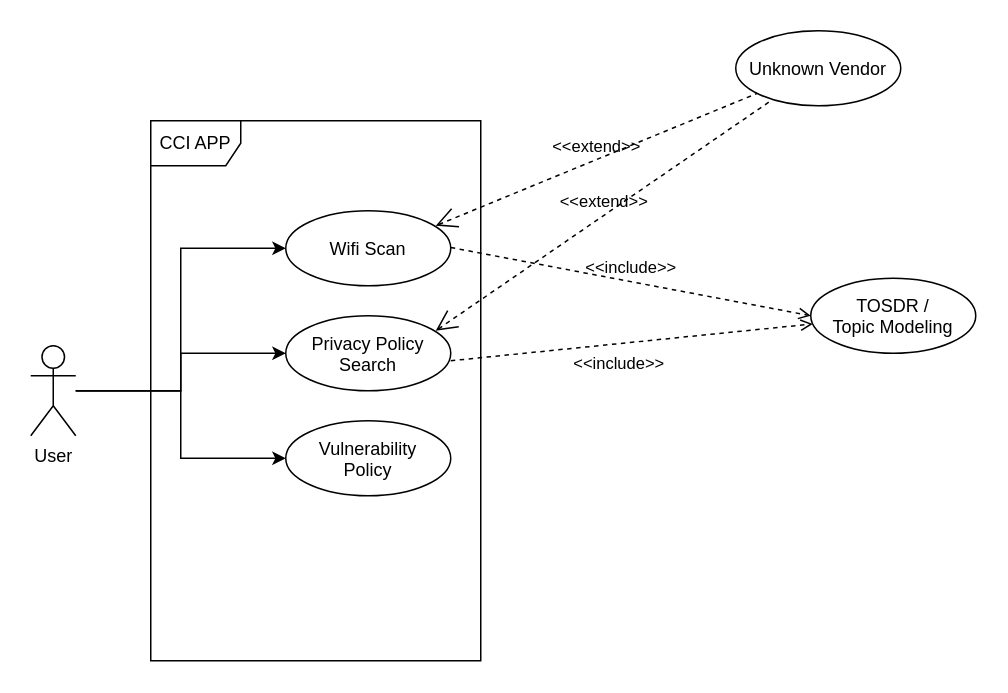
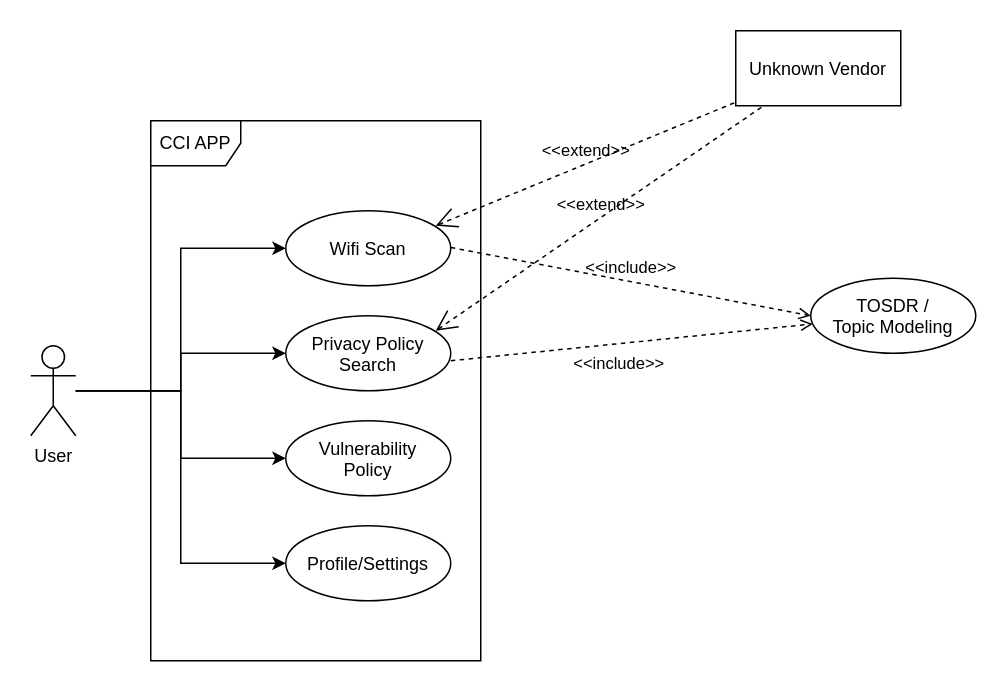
  <mxCell id="0" />
  <mxCell id="1" parent="0" />
  <mxCell id="2" value="CCI APP" style="shape=umlFrame;whiteSpace=wrap;html=1;" vertex="1" parent="1"><mxGeometry x="100" y="80" width="220" height="360" as="geometry" /></mxCell>
  <mxCell id="3" style="edgeStyle=orthogonalEdgeStyle;rounded=0;orthogonalLoop=1;jettySize=auto;html=1;entryX=0;entryY=0.5;entryDx=0;entryDy=0;" edge="1" parent="1" source="7" target="8"><mxGeometry relative="1" as="geometry" /></mxCell>
  <mxCell id="4" style="edgeStyle=orthogonalEdgeStyle;rounded=0;orthogonalLoop=1;jettySize=auto;html=1;entryX=0;entryY=0.5;entryDx=0;entryDy=0;" edge="1" parent="1" source="7" target="9"><mxGeometry relative="1" as="geometry" /></mxCell>
  <mxCell id="5" style="edgeStyle=orthogonalEdgeStyle;rounded=0;orthogonalLoop=1;jettySize=auto;html=1;entryX=0;entryY=0.5;entryDx=0;entryDy=0;" edge="1" parent="1" source="7" target="11"><mxGeometry relative="1" as="geometry" /></mxCell>
+ <mxCell id="6" style="edgeStyle=orthogonalEdgeStyle;rounded=0;orthogonalLoop=1;jettySize=auto;html=1;entryX=0;entryY=0.5;entryDx=0;entryDy=0;" edge="1" parent="1" source="7" target="13"><mxGeometry relative="1" as="geometry"><mxPoint x="70" y="390" as="targetPoint" /></mxGeometry></mxCell>
  <mxCell id="7" value="User" style="shape=umlActor;verticalLabelPosition=bottom;verticalAlign=top;html=1;" vertex="1" parent="1"><mxGeometry x="20" y="230" width="30" height="60" as="geometry" /></mxCell>
  <mxCell id="8" value="Wifi Scan" style="ellipse;" vertex="1" parent="1"><mxGeometry x="190" y="140" width="110" height="50" as="geometry" /></mxCell>
  <mxCell id="9" value="Privacy Policy &#10;Search" style="ellipse;" vertex="1" parent="1"><mxGeometry x="190" y="210" width="110" height="50" as="geometry" /></mxCell>
- <mxCell id="10" value="Unknown Vendor" style="ellipse;" vertex="1" parent="1"><mxGeometry x="490" y="20" width="110" height="50" as="geometry" /></mxCell>
+ <mxCell id="10" value="Unknown Vendor" style="rounded=0;" vertex="1" parent="1"><mxGeometry x="490" y="20" width="110" height="50" as="geometry" /></mxCell>
  <mxCell id="11" value="Vulnerability &#10;Policy" style="ellipse;" vertex="1" parent="1"><mxGeometry x="190" y="280" width="110" height="50" as="geometry" /></mxCell>
  <mxCell id="12" value="TOSDR /&#10;Topic Modeling" style="ellipse;" vertex="1" parent="1"><mxGeometry x="540" y="185" width="110" height="50" as="geometry" /></mxCell>
+ <mxCell id="13" value="Profile/Settings" style="ellipse;" vertex="1" parent="1"><mxGeometry x="190" y="350" width="110" height="50" as="geometry" /></mxCell>
  <mxCell id="14" value="&amp;lt;&amp;lt;include&amp;gt;&amp;gt;" style="edgeStyle=none;html=1;endArrow=open;verticalAlign=bottom;dashed=1;labelBackgroundColor=none;entryX=0;entryY=0.5;entryDx=0;entryDy=0;" edge="1" parent="1" target="12"><mxGeometry width="160" relative="1" as="geometry"><mxPoint x="300" y="164.5" as="sourcePoint" /><mxPoint x="460" y="164.5" as="targetPoint" /></mxGeometry></mxCell>
  <mxCell id="15" value="&amp;lt;&amp;lt;include&amp;gt;&amp;gt;" style="edgeStyle=none;html=1;endArrow=open;verticalAlign=bottom;dashed=1;labelBackgroundColor=none;" edge="1" parent="1" target="12"><mxGeometry x="-0.092" y="-22" width="160" relative="1" as="geometry"><mxPoint x="300" y="240" as="sourcePoint" /><mxPoint x="400" y="190" as="targetPoint" /><Array as="points" /><mxPoint as="offset" /></mxGeometry></mxCell>
  <mxCell id="16" value="&amp;lt;&amp;lt;extend&amp;gt;&amp;gt;" style="edgeStyle=none;html=1;startArrow=open;endArrow=none;startSize=12;verticalAlign=bottom;dashed=1;labelBackgroundColor=none;" edge="1" parent="1" target="10"><mxGeometry width="160" relative="1" as="geometry"><mxPoint x="290" y="150" as="sourcePoint" /><mxPoint x="460" y="164.5" as="targetPoint" /></mxGeometry></mxCell>
  <mxCell id="17" value="&amp;lt;&amp;lt;extend&amp;gt;&amp;gt;" style="edgeStyle=none;html=1;startArrow=open;endArrow=none;startSize=12;verticalAlign=bottom;dashed=1;labelBackgroundColor=none;" edge="1" parent="1" target="10"><mxGeometry width="160" relative="1" as="geometry"><mxPoint x="290" y="220" as="sourcePoint" /><mxPoint x="450" y="220" as="targetPoint" /></mxGeometry></mxCell>
